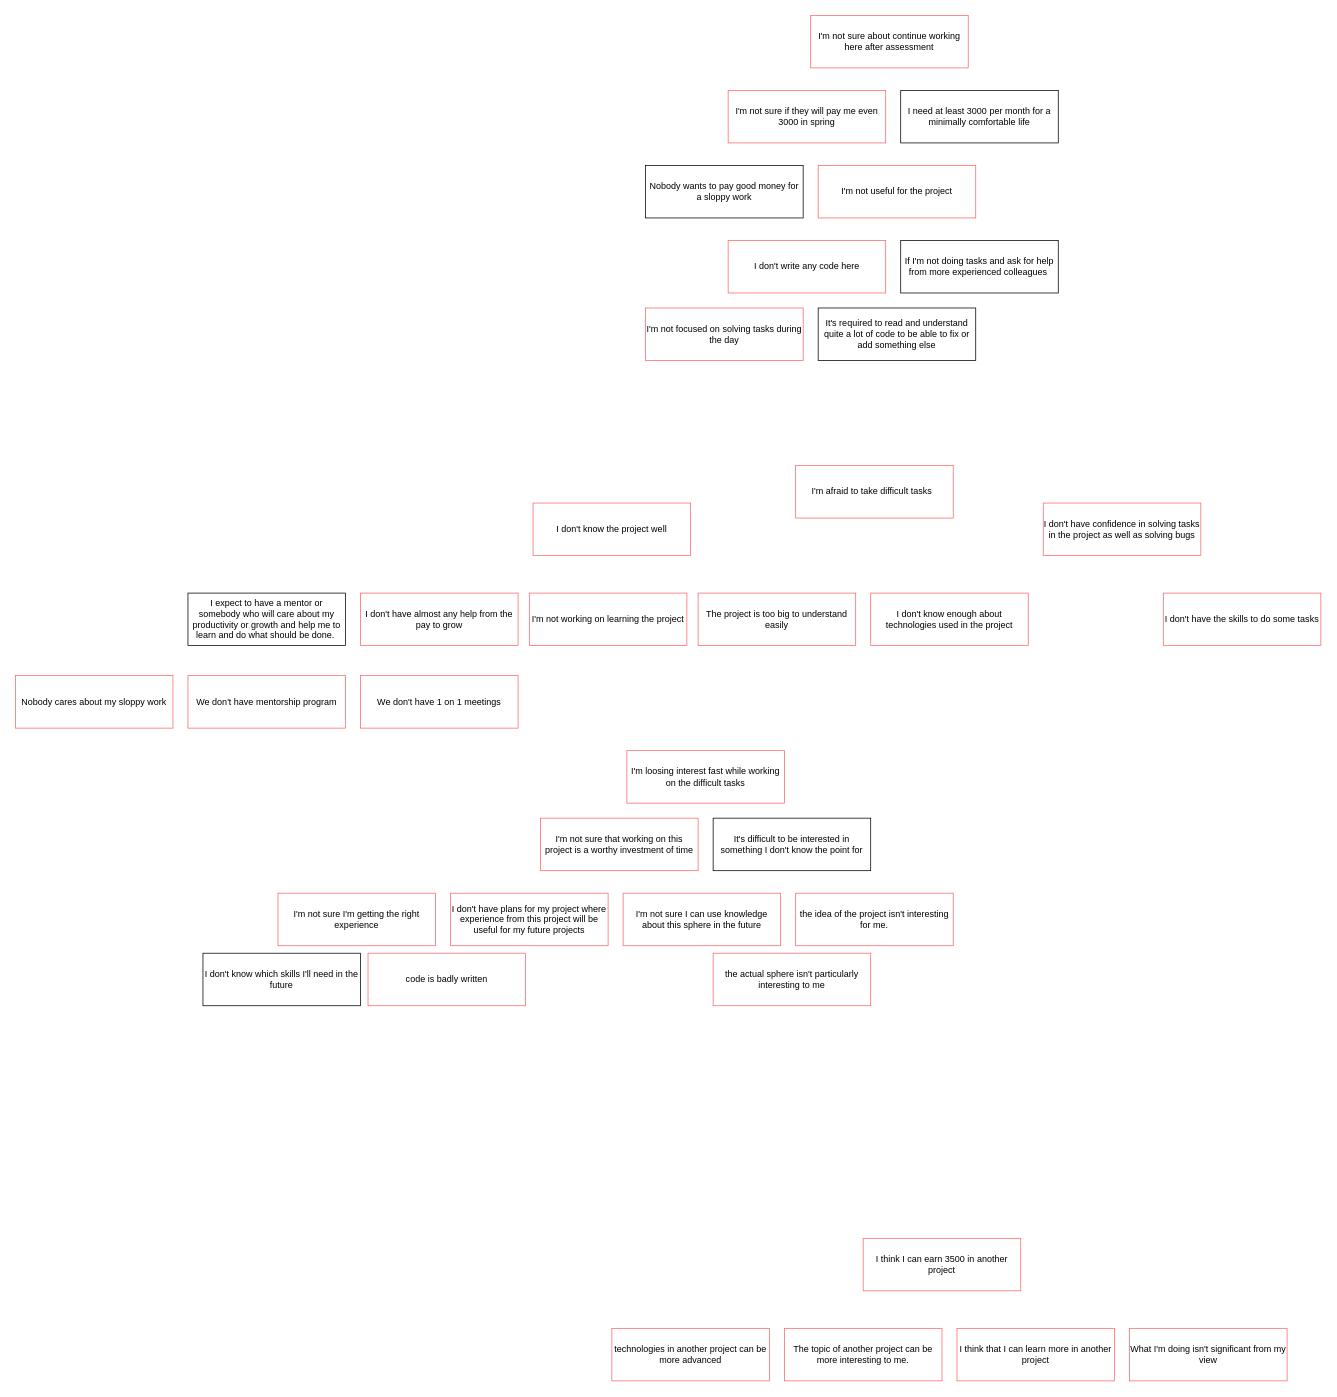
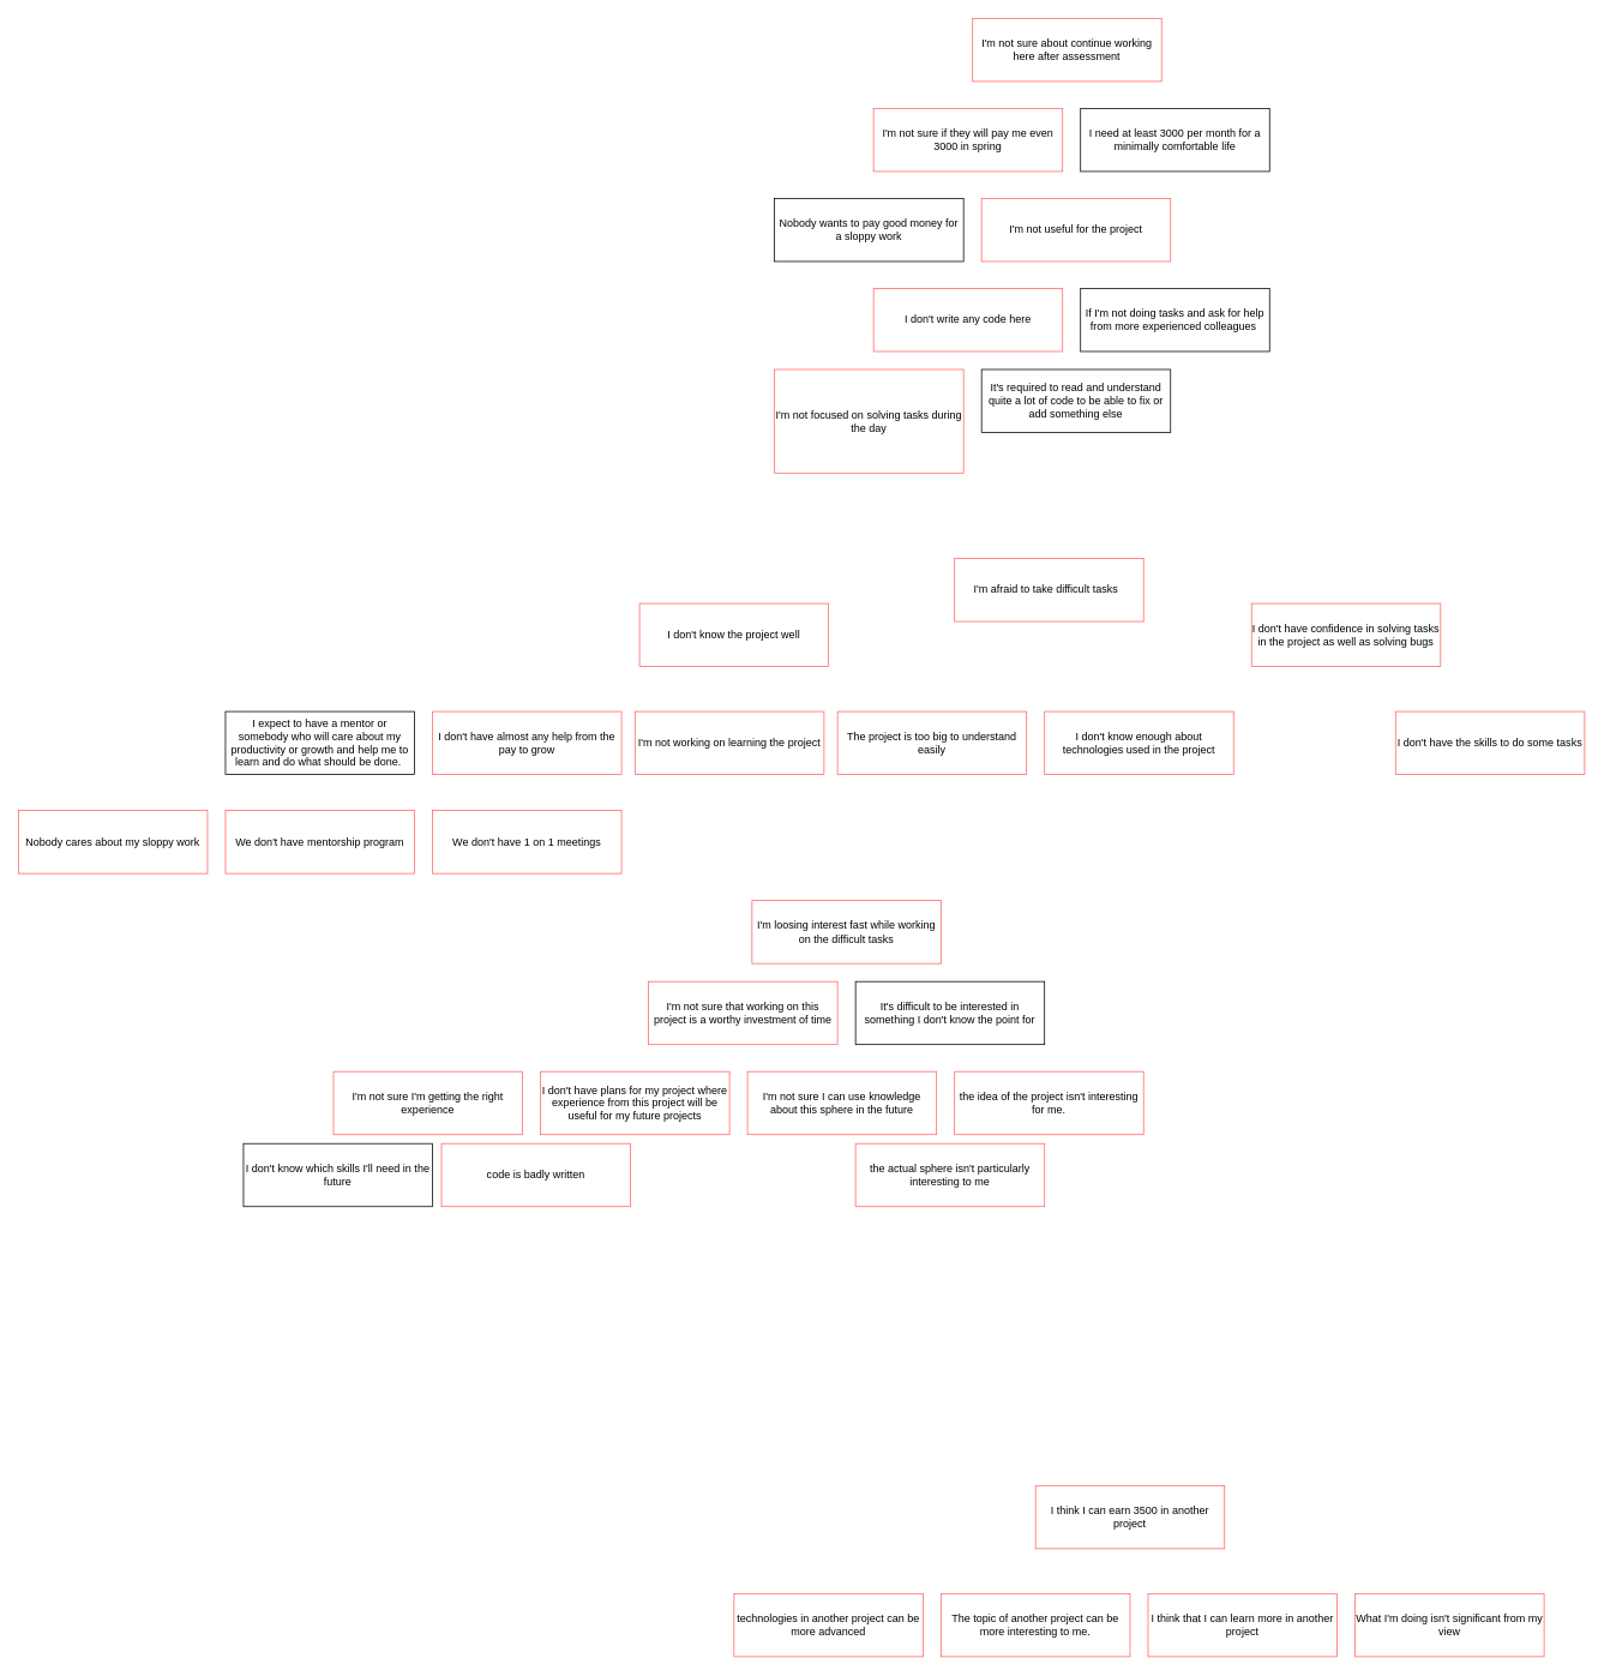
  <mxCell id="0" />
  <mxCell id="1" parent="0" />
  <mxCell id="2" value="I don't know enough about technologies used in the project" style="rounded=0;whiteSpace=wrap;html=1;strokeColor=#FF6666;" parent="1" vertex="1"><mxGeometry x="1160" y="790" width="210" height="70" as="geometry" /></mxCell>
  <mxCell id="3" value="the actual sphere isn't particularly interesting to me" style="rounded=0;whiteSpace=wrap;html=1;strokeColor=#FF6666;" parent="1" vertex="1"><mxGeometry x="950" y="1270" width="210" height="70" as="geometry" /></mxCell>
  <mxCell id="4" value="I'm loosing interest fast while working on the difficult tasks" style="rounded=0;whiteSpace=wrap;html=1;strokeColor=#FF6666;" parent="1" vertex="1"><mxGeometry x="835" y="1000" width="210" height="70" as="geometry" /></mxCell>
- <mxCell id="5" value="I'm not focused on solving tasks during the day" style="rounded=0;whiteSpace=wrap;html=1;strokeColor=#FF6666;" parent="1" vertex="1"><mxGeometry x="860" y="410" width="210" height="70" as="geometry" /></mxCell>
+ <mxCell id="5" value="I'm not focused on solving tasks during the day" style="rounded=0;whiteSpace=wrap;html=1;strokeColor=#FF6666;" parent="1" vertex="1"><mxGeometry x="860" y="410" width="210" height="115" as="geometry" /></mxCell>
  <mxCell id="6" value="The project is too big to understand easily" style="rounded=0;whiteSpace=wrap;html=1;strokeColor=#FF6666;" parent="1" vertex="1"><mxGeometry x="930" y="790" width="210" height="70" as="geometry" /></mxCell>
  <mxCell id="7" value="code is badly written" style="rounded=0;whiteSpace=wrap;html=1;strokeColor=#FF6666;" parent="1" vertex="1"><mxGeometry x="490" y="1270" width="210" height="70" as="geometry" /></mxCell>
  <mxCell id="8" value="the idea of the project isn't interesting for me. " style="rounded=0;whiteSpace=wrap;html=1;strokeColor=#FF6666;" parent="1" vertex="1"><mxGeometry x="1060" y="1190" width="210" height="70" as="geometry" /></mxCell>
  <mxCell id="9" value=" I'm not sure about continue working here after assessment" style="rounded=0;whiteSpace=wrap;html=1;strokeColor=#FF6666;" parent="1" vertex="1"><mxGeometry x="1080" y="20" width="210" height="70" as="geometry" /></mxCell>
  <mxCell id="10" value="I'm not sure if they will pay me even 3000 in spring" style="rounded=0;whiteSpace=wrap;html=1;strokeColor=#FF6666;" parent="1" vertex="1"><mxGeometry x="970" y="120" width="210" height="70" as="geometry" /></mxCell>
  <mxCell id="11" value="I'm not sure I'm getting the right experience" style="rounded=0;whiteSpace=wrap;html=1;strokeColor=#FF6666;" parent="1" vertex="1"><mxGeometry x="370" y="1190" width="210" height="70" as="geometry" /></mxCell>
  <mxCell id="12" value="What I'm doing isn't significant from my view" style="rounded=0;whiteSpace=wrap;html=1;strokeColor=#FF6666;" parent="1" vertex="1"><mxGeometry x="1505" y="1770" width="210" height="70" as="geometry" /></mxCell>
  <mxCell id="13" value="I'm not sure I can use knowledge about this sphere in the future" style="rounded=0;whiteSpace=wrap;html=1;strokeColor=#FF6666;" parent="1" vertex="1"><mxGeometry x="830" y="1190" width="210" height="70" as="geometry" /></mxCell>
  <mxCell id="14" value="I don't have plans for my project where experience from this project will be useful for my future projects " style="rounded=0;whiteSpace=wrap;html=1;strokeColor=#FF6666;" parent="1" vertex="1"><mxGeometry x="600" y="1190" width="210" height="70" as="geometry" /></mxCell>
  <mxCell id="15" value=" I'm not sure that working on this project is a worthy investment of time " style="rounded=0;whiteSpace=wrap;html=1;strokeColor=#FF6666;" parent="1" vertex="1"><mxGeometry x="720" y="1090" width="210" height="70" as="geometry" /></mxCell>
  <mxCell id="16" value="I think that I can learn more in another project " style="rounded=0;whiteSpace=wrap;html=1;strokeColor=#FF6666;" parent="1" vertex="1"><mxGeometry x="1275" y="1770" width="210" height="70" as="geometry" /></mxCell>
  <mxCell id="17" value="I think I can earn 3500 in another project" style="rounded=0;whiteSpace=wrap;html=1;strokeColor=#FF6666;" parent="1" vertex="1"><mxGeometry x="1150" y="1650" width="210" height="70" as="geometry" /></mxCell>
  <mxCell id="18" value="The topic of another project can be more interesting to me." style="rounded=0;whiteSpace=wrap;html=1;strokeColor=#FF6666;" parent="1" vertex="1"><mxGeometry x="1045" y="1770" width="210" height="70" as="geometry" /></mxCell>
  <mxCell id="19" value="technologies in another project can be more advanced" style="rounded=0;whiteSpace=wrap;html=1;strokeColor=#FF6666;" parent="1" vertex="1"><mxGeometry x="815" y="1770" width="210" height="70" as="geometry" /></mxCell>
  <mxCell id="20" value="I don't have confidence in solving tasks in the project as well as solving bugs  " style="rounded=0;whiteSpace=wrap;html=1;strokeColor=#FF6666;" parent="1" vertex="1"><mxGeometry x="1390" y="670" width="210" height="70" as="geometry" /></mxCell>
  <mxCell id="21" value=" I don't have the skills to do some tasks " style="rounded=0;whiteSpace=wrap;html=1;strokeColor=#FF6666;" parent="1" vertex="1"><mxGeometry x="1550" y="790" width="210" height="70" as="geometry" /></mxCell>
  <mxCell id="22" value="I don't write any code here " style="rounded=0;whiteSpace=wrap;html=1;strokeColor=#FF6666;" parent="1" vertex="1"><mxGeometry x="970" y="320" width="210" height="70" as="geometry" /></mxCell>
  <mxCell id="23" value="I don't have almost any help from the pay to grow" style="rounded=0;whiteSpace=wrap;html=1;strokeColor=#FF6666;" parent="1" vertex="1"><mxGeometry x="480" y="790" width="210" height="70" as="geometry" /></mxCell>
  <mxCell id="24" value=" It's required to read and understand quite a lot of code to be able to fix or add something else" style="rounded=0;whiteSpace=wrap;html=1;" vertex="1" parent="1"><mxGeometry x="1090" y="410" width="210" height="70" as="geometry" /></mxCell>
  <mxCell id="25" value=" It's difficult to be interested in something I don't know the point for" style="rounded=0;whiteSpace=wrap;html=1;" vertex="1" parent="1"><mxGeometry x="950" y="1090" width="210" height="70" as="geometry" /></mxCell>
  <mxCell id="26" value="I'm afraid to take difficult tasks&amp;nbsp;&amp;nbsp;" style="rounded=0;whiteSpace=wrap;html=1;strokeColor=#FF6666;" vertex="1" parent="1"><mxGeometry x="1060" y="620" width="210" height="70" as="geometry" /></mxCell>
  <mxCell id="27" value="I don't know the project well" style="rounded=0;whiteSpace=wrap;html=1;strokeColor=#FF6666;" vertex="1" parent="1"><mxGeometry x="710" y="670" width="210" height="70" as="geometry" /></mxCell>
  <mxCell id="28" value="I don't know which skills I'll need in the future" style="rounded=0;whiteSpace=wrap;html=1;" vertex="1" parent="1"><mxGeometry x="270" y="1270" width="210" height="70" as="geometry" /></mxCell>
  <mxCell id="29" value="Nobody wants to pay good money for a sloppy work" style="rounded=0;whiteSpace=wrap;html=1;" vertex="1" parent="1"><mxGeometry x="860" y="220" width="210" height="70" as="geometry" /></mxCell>
  <mxCell id="30" value=" I'm not working on learning the project" style="rounded=0;whiteSpace=wrap;html=1;strokeColor=#FF6666;" vertex="1" parent="1"><mxGeometry x="705" y="790" width="210" height="70" as="geometry" /></mxCell>
  <mxCell id="31" value="I need at least 3000 per month for a minimally comfortable life" style="rounded=0;whiteSpace=wrap;html=1;" vertex="1" parent="1"><mxGeometry x="1200" y="120" width="210" height="70" as="geometry" /></mxCell>
  <mxCell id="32" value=" I expect to have a mentor or somebody who will care about my productivity or growth and help me to learn and do what should be done.&amp;nbsp;" style="rounded=0;whiteSpace=wrap;html=1;" vertex="1" parent="1"><mxGeometry x="250" y="790" width="210" height="70" as="geometry" /></mxCell>
  <mxCell id="33" value="We don't have 1 on 1 meetings" style="rounded=0;whiteSpace=wrap;html=1;strokeColor=#FF6666;" vertex="1" parent="1"><mxGeometry x="480" y="900" width="210" height="70" as="geometry" /></mxCell>
  <mxCell id="34" value="We don't have mentorship program" style="rounded=0;whiteSpace=wrap;html=1;strokeColor=#FF6666;" vertex="1" parent="1"><mxGeometry x="250" y="900" width="210" height="70" as="geometry" /></mxCell>
  <mxCell id="35" value="Nobody cares about my sloppy work" style="rounded=0;whiteSpace=wrap;html=1;strokeColor=#FF6666;" vertex="1" parent="1"><mxGeometry x="20" y="900" width="210" height="70" as="geometry" /></mxCell>
  <mxCell id="36" value="I'm not useful for the project" style="rounded=0;whiteSpace=wrap;html=1;strokeColor=#FF6666;" vertex="1" parent="1"><mxGeometry x="1090" y="220" width="210" height="70" as="geometry" /></mxCell>
  <mxCell id="37" value=" If I'm not doing tasks and ask for help from more experienced colleagues&amp;nbsp;" style="rounded=0;whiteSpace=wrap;html=1;" vertex="1" parent="1"><mxGeometry x="1200" y="320" width="210" height="70" as="geometry" /></mxCell>
